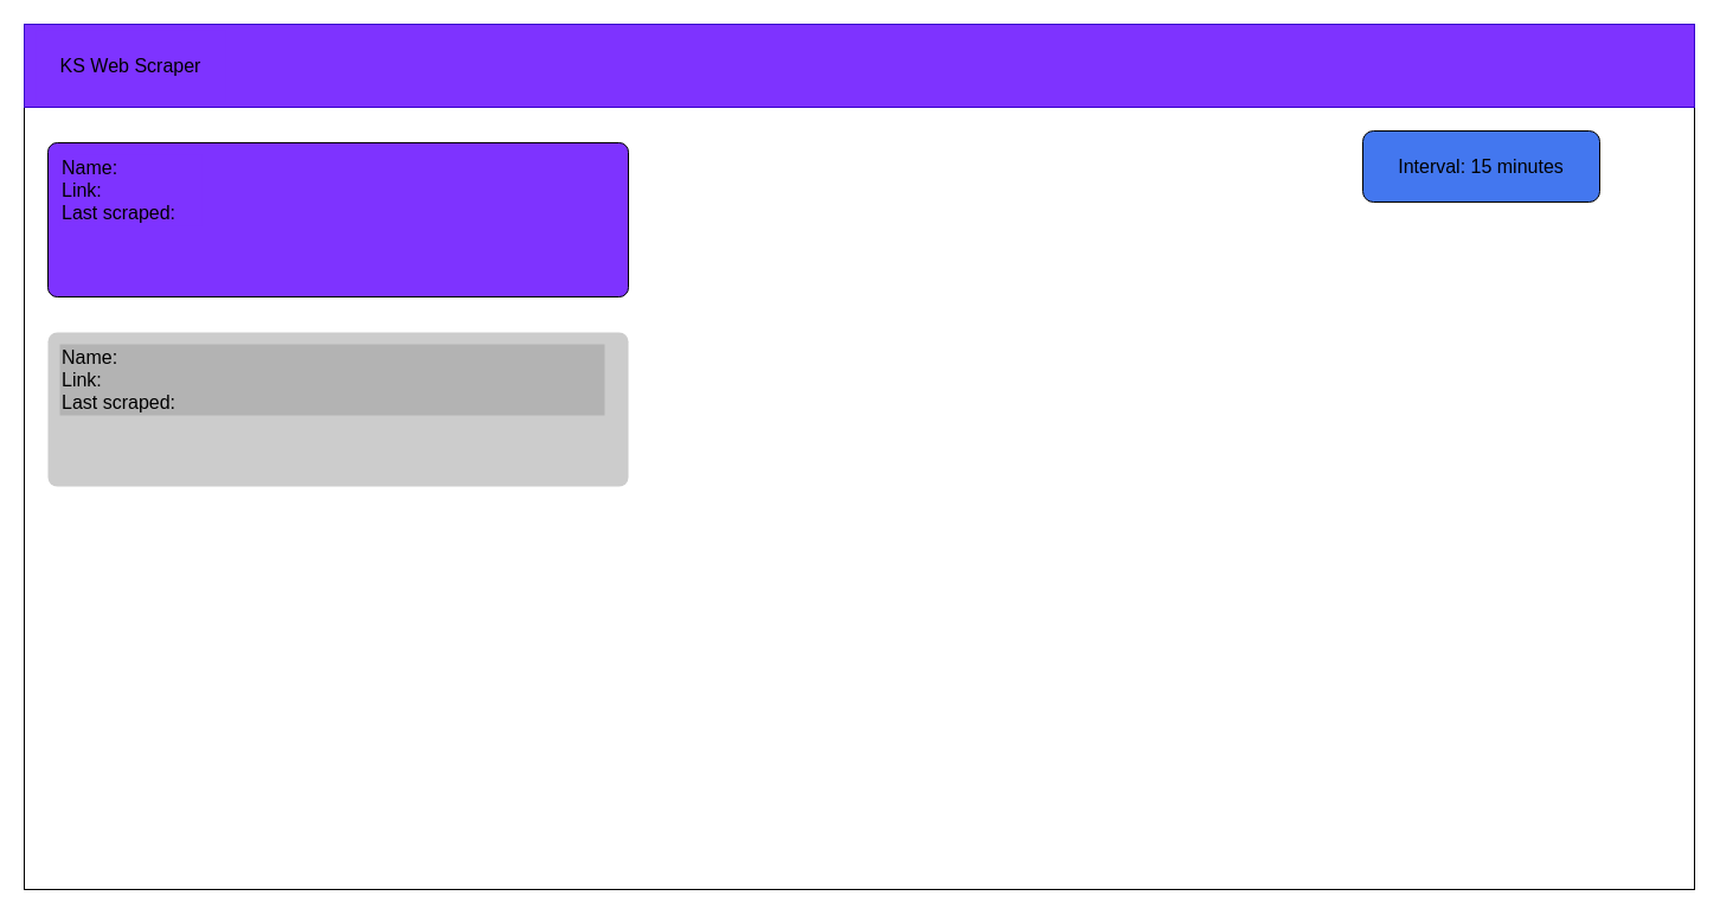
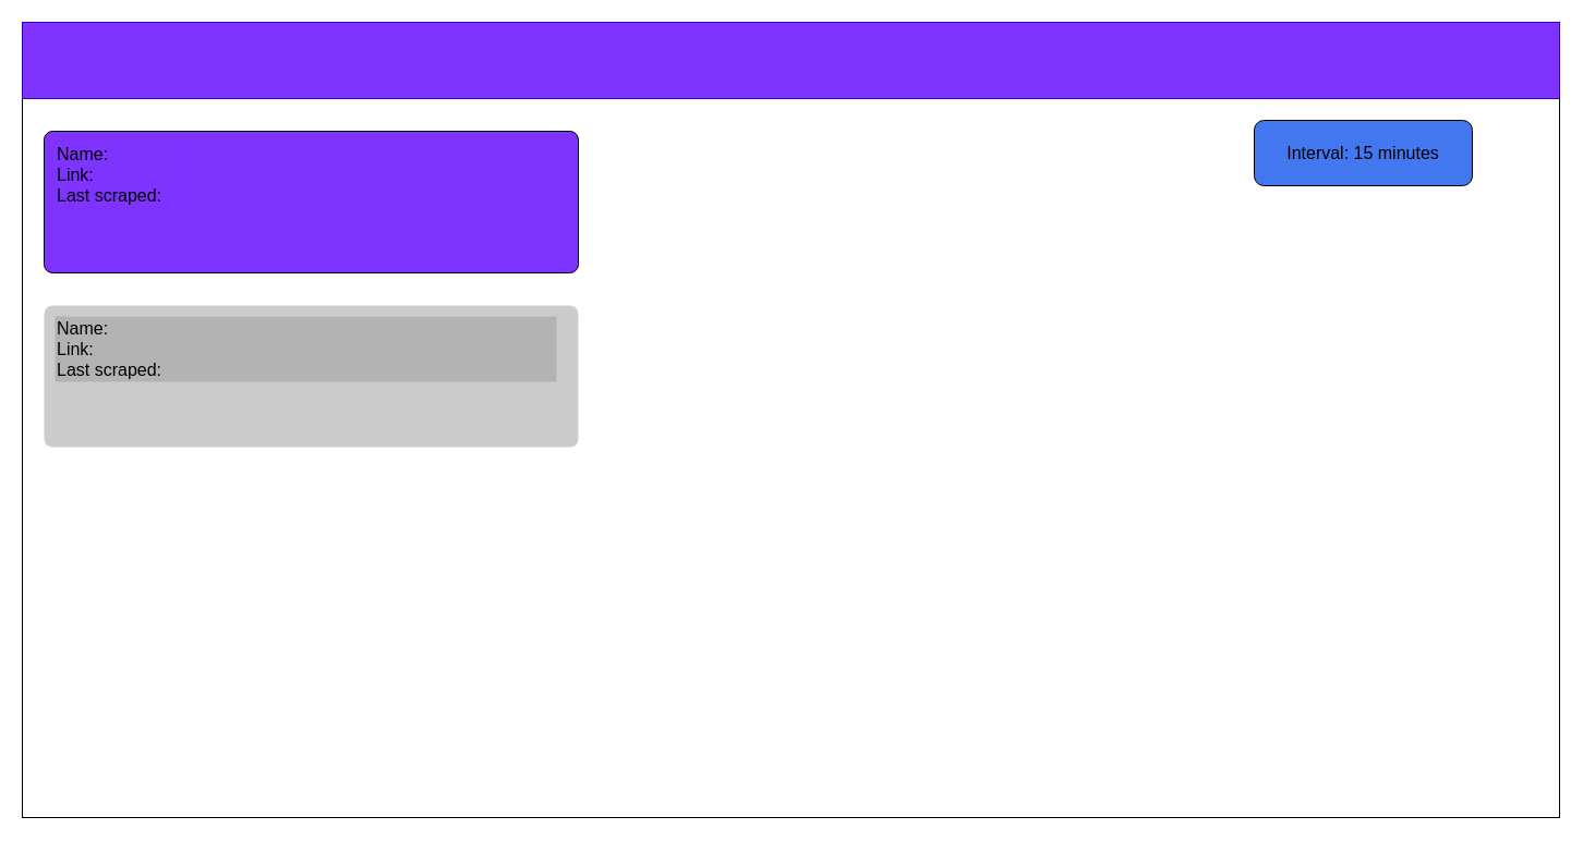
  <mxCell id="0" />
  <mxCell id="1" parent="0" />
  <mxCell id="2" value="" style="rounded=0;whiteSpace=wrap;html=1;" vertex="1" parent="1"><mxGeometry x="20" y="20" width="1410" height="730" as="geometry" /></mxCell>
  <mxCell id="3" value="" style="rounded=0;whiteSpace=wrap;html=1;fillColor=#7E33FF;fontColor=#ffffff;strokeColor=#3700CC;" vertex="1" parent="1"><mxGeometry x="20" y="20" width="1410" height="70" as="geometry" /></mxCell>
- <mxCell id="4" value="&lt;font style=&quot;font-size: 16px&quot;&gt;KS Web Scraper&lt;/font&gt;" style="rounded=0;whiteSpace=wrap;html=1;fillColor=#7E33FF;strokeColor=none;" vertex="1" parent="1"><mxGeometry x="30" y="25" width="160" height="60" as="geometry" /></mxCell>
  <mxCell id="5" value="" style="rounded=1;whiteSpace=wrap;html=1;fillColor=#7E33FF;arcSize=6;" vertex="1" parent="1"><mxGeometry x="40" y="120" width="490" height="130" as="geometry" /></mxCell>
  <mxCell id="6" value="&lt;font style=&quot;font-size: 16px&quot;&gt;Name:&lt;br&gt;Link:&lt;br&gt;Last scraped:&lt;/font&gt;" style="rounded=0;whiteSpace=wrap;html=1;fillColor=#7E33FF;strokeColor=none;align=left;" vertex="1" parent="1"><mxGeometry x="50" y="130" width="120" height="60" as="geometry" /></mxCell>
  <mxCell id="7" value="" style="rounded=1;whiteSpace=wrap;html=1;fillColor=#CCCCCC;arcSize=6;fontColor=#ffffff;strokeColor=none;" vertex="1" parent="1"><mxGeometry x="40" y="280" width="490" height="130" as="geometry" /></mxCell>
  <mxCell id="8" value="&lt;font style=&quot;font-size: 16px&quot; color=&quot;#000000&quot;&gt;Name:&lt;br&gt;Link:&lt;br&gt;Last scraped:&lt;/font&gt;" style="rounded=0;whiteSpace=wrap;html=1;fillColor=#B3B3B3;strokeColor=none;align=left;fontColor=#ffffff;" vertex="1" parent="1"><mxGeometry x="50" y="290" width="460" height="60" as="geometry" /></mxCell>
  <mxCell id="9" value="Interval: 15 minutes" style="rounded=1;whiteSpace=wrap;html=1;fontSize=16;fillColor=#4377EF;" vertex="1" parent="1"><mxGeometry x="1150" y="110" width="200" height="60" as="geometry" /></mxCell>
